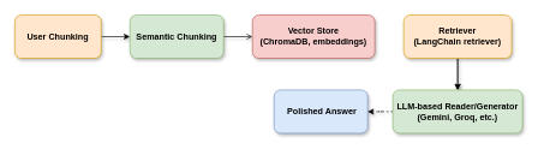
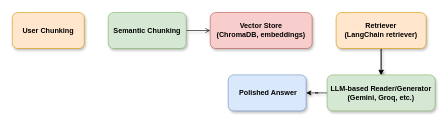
  <mxCell id="0" />
  <mxCell id="1" parent="0" />
- <mxCell id="2" value="" style="edgeStyle=orthogonalEdgeStyle;rounded=0;orthogonalLoop=1;jettySize=auto;html=1;shadow=1;" parent="1" source="3" target="5" edge="1"><mxGeometry relative="1" as="geometry" /></mxCell>
  <mxCell id="3" value="&lt;b&gt;&lt;font&gt;User Chunking&lt;/font&gt;&lt;/b&gt;" style="rounded=1;whiteSpace=wrap;html=1;fillColor=#ffe6cc;strokeColor=#d79b00;shadow=1;" parent="1" vertex="1"><mxGeometry x="20" y="20" width="120" height="60" as="geometry" /></mxCell>
  <mxCell id="4" value="" style="edgeStyle=orthogonalEdgeStyle;rounded=0;orthogonalLoop=1;jettySize=auto;html=1;shadow=1;endArrow=open;" parent="1" source="5" target="6" edge="1"><mxGeometry relative="1" as="geometry" /></mxCell>
  <mxCell id="5" value="&lt;b&gt;Semantic Chunking&lt;/b&gt;" style="rounded=1;whiteSpace=wrap;html=1;fillColor=#d5e8d4;strokeColor=#82b366;shadow=1;" parent="1" vertex="1"><mxGeometry x="180" y="20" width="130" height="60" as="geometry" /></mxCell>
  <mxCell id="6" value="&lt;b&gt;Vector Store&lt;/b&gt;&lt;div&gt;&lt;b&gt;(ChromaDB, embeddings)&lt;/b&gt;&lt;/div&gt;" style="rounded=1;whiteSpace=wrap;html=1;fillColor=#f8cecc;strokeColor=#b85450;align=center;verticalAlign=middle;fontFamily=Helvetica;fontSize=12;shadow=1;" parent="1" vertex="1"><mxGeometry x="350" y="20" width="170" height="60" as="geometry" /></mxCell>
  <mxCell id="7" value="" style="edgeStyle=orthogonalEdgeStyle;rounded=0;orthogonalLoop=1;jettySize=auto;html=1;shadow=1;" parent="1" source="9" target="12" edge="1"><mxGeometry relative="1" as="geometry" /></mxCell>
  <mxCell id="8" value="" style="edgeStyle=orthogonalEdgeStyle;rounded=0;orthogonalLoop=1;jettySize=auto;html=1;shadow=1;" parent="1" source="9" target="12" edge="1"><mxGeometry relative="1" as="geometry" /></mxCell>
  <mxCell id="9" value="&lt;b&gt;Retriever&lt;/b&gt;&lt;div&gt;&lt;b&gt;(LangChain retriever)&lt;/b&gt;&lt;/div&gt;" style="rounded=1;whiteSpace=wrap;html=1;fillColor=#ffe6cc;strokeColor=#d79b00;shadow=1;" parent="1" vertex="1"><mxGeometry x="560" y="20" width="150" height="60" as="geometry" /></mxCell>
  <mxCell id="10" value="&lt;b&gt;&amp;nbsp;Polished Answer&lt;/b&gt;" style="rounded=1;whiteSpace=wrap;html=1;fillColor=#dae8fc;strokeColor=#6c8ebf;shadow=1;" parent="1" vertex="1"><mxGeometry x="380" y="124" width="130" height="60" as="geometry" /></mxCell>
- <mxCell id="11" value="" style="edgeStyle=orthogonalEdgeStyle;rounded=0;orthogonalLoop=1;jettySize=auto;html=1;shadow=1;dashed=1;" parent="1" source="12" target="10" edge="1"><mxGeometry relative="1" as="geometry" /></mxCell>
+ <mxCell id="11" value="" style="edgeStyle=orthogonalEdgeStyle;rounded=0;orthogonalLoop=1;jettySize=auto;html=1;shadow=1;" parent="1" source="12" target="10" edge="1"><mxGeometry relative="1" as="geometry" /></mxCell>
  <mxCell id="12" value="&lt;b&gt;LLM-based Reader/Generator&lt;/b&gt;&lt;div&gt;&lt;b&gt;(Gemini, Groq, etc.)&lt;/b&gt;&lt;/div&gt;" style="rounded=1;whiteSpace=wrap;html=1;fillColor=#d5e8d4;strokeColor=#82b366;align=center;verticalAlign=middle;fontFamily=Helvetica;fontSize=12;shadow=1;" parent="1" vertex="1"><mxGeometry x="545" y="124" width="180" height="60" as="geometry" /></mxCell>
